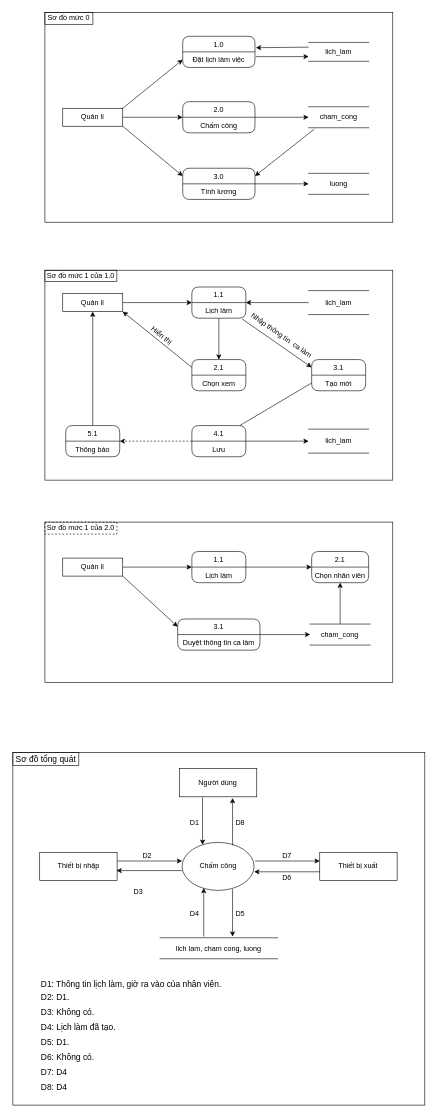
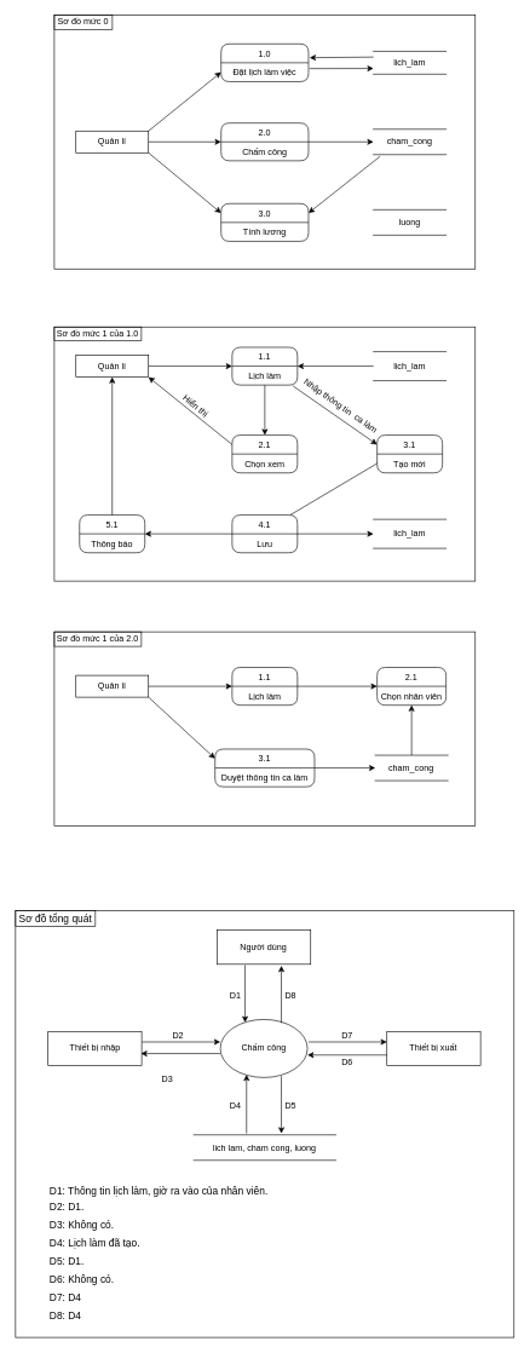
  <mxCell id="0" />
  <mxCell id="1" parent="0" />
  <mxCell id="2" value="" style="rounded=0;whiteSpace=wrap;html=1;fillColor=none;" parent="1" vertex="1"><mxGeometry x="20.82" y="1254" width="686.83" height="588" as="geometry" /></mxCell>
  <mxCell id="3" value="" style="rounded=0;whiteSpace=wrap;html=1;fillColor=none;" parent="1" vertex="1"><mxGeometry x="74.25" y="870" width="580" height="267.5" as="geometry" /></mxCell>
  <mxCell id="4" value="" style="rounded=0;whiteSpace=wrap;html=1;fillColor=none;" parent="1" vertex="1"><mxGeometry x="74.24" y="450" width="580" height="350" as="geometry" /></mxCell>
  <mxCell id="5" value="" style="rounded=0;whiteSpace=wrap;html=1;fillColor=none;" parent="1" vertex="1"><mxGeometry x="74.25" y="20" width="580" height="350" as="geometry" /></mxCell>
  <mxCell id="6" style="edgeStyle=orthogonalEdgeStyle;rounded=0;orthogonalLoop=1;jettySize=auto;html=1;" parent="1" source="7" target="11" edge="1"><mxGeometry relative="1" as="geometry" /></mxCell>
  <mxCell id="7" value="Quản lí" style="rounded=0;whiteSpace=wrap;html=1;" parent="1" vertex="1"><mxGeometry x="104" y="180" width="100" height="30" as="geometry" /></mxCell>
  <mxCell id="8" value="1.0" style="swimlane;fontStyle=0;childLayout=stackLayout;horizontal=1;startSize=26;fillColor=none;horizontalStack=0;resizeParent=1;resizeParentMax=0;resizeLast=0;collapsible=1;marginBottom=0;rounded=1;" parent="1" vertex="1"><mxGeometry x="304" y="60" width="120.49" height="52" as="geometry" /></mxCell>
  <mxCell id="9" value="Đặt lịch làm việc" style="text;strokeColor=none;fillColor=none;align=center;verticalAlign=top;spacingLeft=4;spacingRight=4;overflow=hidden;rotatable=0;points=[[0,0.5],[1,0.5]];portConstraint=eastwest;" parent="8" vertex="1"><mxGeometry y="26" width="120.49" height="26" as="geometry" /></mxCell>
  <mxCell id="10" style="edgeStyle=orthogonalEdgeStyle;rounded=0;orthogonalLoop=1;jettySize=auto;html=1;entryX=0;entryY=0.5;entryDx=0;entryDy=0;" parent="1" source="11" target="19" edge="1"><mxGeometry relative="1" as="geometry" /></mxCell>
  <mxCell id="11" value="2.0" style="swimlane;fontStyle=0;childLayout=stackLayout;horizontal=1;startSize=26;fillColor=none;horizontalStack=0;resizeParent=1;resizeParentMax=0;resizeLast=0;collapsible=1;marginBottom=0;rounded=1;" parent="1" vertex="1"><mxGeometry x="304" y="169" width="120.49" height="52" as="geometry" /></mxCell>
  <mxCell id="12" value="Chấm công" style="text;strokeColor=none;fillColor=none;align=center;verticalAlign=top;spacingLeft=4;spacingRight=4;overflow=hidden;rotatable=0;points=[[0,0.5],[1,0.5]];portConstraint=eastwest;" parent="11" vertex="1"><mxGeometry y="26" width="120.49" height="26" as="geometry" /></mxCell>
- <mxCell id="13" style="edgeStyle=orthogonalEdgeStyle;rounded=0;orthogonalLoop=1;jettySize=auto;html=1;entryX=0;entryY=0.5;entryDx=0;entryDy=0;" parent="1" source="14" target="22" edge="1"><mxGeometry relative="1" as="geometry" /></mxCell>
  <mxCell id="14" value="3.0" style="swimlane;fontStyle=0;childLayout=stackLayout;horizontal=1;startSize=26;fillColor=none;horizontalStack=0;resizeParent=1;resizeParentMax=0;resizeLast=0;collapsible=1;marginBottom=0;rounded=1;" parent="1" vertex="1"><mxGeometry x="304" y="280" width="120.49" height="52" as="geometry" /></mxCell>
  <mxCell id="15" value="Tính lương" style="text;strokeColor=none;fillColor=none;align=center;verticalAlign=top;spacingLeft=4;spacingRight=4;overflow=hidden;rotatable=0;points=[[0,0.5],[1,0.5]];portConstraint=eastwest;" parent="14" vertex="1"><mxGeometry y="26" width="120.49" height="26" as="geometry" /></mxCell>
  <mxCell id="16" value="" style="endArrow=classic;html=1;exitX=1;exitY=0;exitDx=0;exitDy=0;entryX=0;entryY=0.5;entryDx=0;entryDy=0;" parent="1" source="7" target="9" edge="1"><mxGeometry width="50" height="50" relative="1" as="geometry"><mxPoint x="154" y="130" as="sourcePoint" /><mxPoint x="204" y="80" as="targetPoint" /></mxGeometry></mxCell>
  <mxCell id="17" value="" style="endArrow=classic;html=1;exitX=1;exitY=1;exitDx=0;exitDy=0;entryX=0;entryY=0.25;entryDx=0;entryDy=0;" parent="1" source="7" target="14" edge="1"><mxGeometry width="50" height="50" relative="1" as="geometry"><mxPoint x="104" y="300" as="sourcePoint" /><mxPoint x="154" y="250" as="targetPoint" /></mxGeometry></mxCell>
  <mxCell id="18" value="lich_lam" style="shape=partialRectangle;whiteSpace=wrap;html=1;left=0;right=0;fillColor=none;rounded=1;align=center;" parent="1" vertex="1"><mxGeometry x="514" y="70.25" width="100" height="31.5" as="geometry" /></mxCell>
  <mxCell id="19" value="cham_cong" style="shape=partialRectangle;whiteSpace=wrap;html=1;left=0;right=0;fillColor=none;rounded=1;align=center;" parent="1" vertex="1"><mxGeometry x="514" y="177.5" width="100" height="35" as="geometry" /></mxCell>
  <mxCell id="20" value="" style="endArrow=classic;html=1;entryX=0;entryY=0.75;entryDx=0;entryDy=0;" parent="1" target="18" edge="1"><mxGeometry width="50" height="50" relative="1" as="geometry"><mxPoint x="426" y="94" as="sourcePoint" /><mxPoint x="544" y="-10" as="targetPoint" /></mxGeometry></mxCell>
  <mxCell id="21" value="" style="endArrow=classic;html=1;exitX=0;exitY=0.25;exitDx=0;exitDy=0;" parent="1" source="18" edge="1"><mxGeometry width="50" height="50" relative="1" as="geometry"><mxPoint x="364" y="220" as="sourcePoint" /><mxPoint x="426" y="79" as="targetPoint" /></mxGeometry></mxCell>
  <mxCell id="22" value="luong" style="shape=partialRectangle;whiteSpace=wrap;html=1;left=0;right=0;fillColor=none;rounded=1;align=center;" parent="1" vertex="1"><mxGeometry x="514" y="288.5" width="100" height="35" as="geometry" /></mxCell>
  <mxCell id="23" value="" style="endArrow=classic;html=1;exitX=0.092;exitY=1.067;exitDx=0;exitDy=0;exitPerimeter=0;entryX=1;entryY=0.25;entryDx=0;entryDy=0;" parent="1" source="19" target="14" edge="1"><mxGeometry width="50" height="50" relative="1" as="geometry"><mxPoint x="504" y="460" as="sourcePoint" /><mxPoint x="554" y="410" as="targetPoint" /></mxGeometry></mxCell>
  <mxCell id="24" value="Sơ đồ mức 0" style="rounded=0;whiteSpace=wrap;html=1;fillColor=none;" parent="1" vertex="1"><mxGeometry x="74.25" y="20" width="80" height="20" as="geometry" /></mxCell>
  <mxCell id="25" style="edgeStyle=orthogonalEdgeStyle;rounded=0;orthogonalLoop=1;jettySize=auto;html=1;" parent="1" source="26" target="28" edge="1"><mxGeometry relative="1" as="geometry" /></mxCell>
  <mxCell id="26" value="Quản lí" style="rounded=0;whiteSpace=wrap;html=1;" parent="1" vertex="1"><mxGeometry x="103.99" y="489" width="100" height="30" as="geometry" /></mxCell>
  <mxCell id="27" style="edgeStyle=orthogonalEdgeStyle;rounded=0;orthogonalLoop=1;jettySize=auto;html=1;" parent="1" source="28" target="32" edge="1"><mxGeometry relative="1" as="geometry" /></mxCell>
  <mxCell id="28" value="1.1" style="swimlane;fontStyle=0;childLayout=stackLayout;horizontal=1;startSize=26;fillColor=none;horizontalStack=0;resizeParent=1;resizeParentMax=0;resizeLast=0;collapsible=1;marginBottom=0;rounded=1;" parent="1" vertex="1"><mxGeometry x="319.24" y="478" width="90" height="52" as="geometry" /></mxCell>
  <mxCell id="29" value="Lịch làm" style="text;strokeColor=none;fillColor=none;align=center;verticalAlign=top;spacingLeft=4;spacingRight=4;overflow=hidden;rotatable=0;points=[[0,0.5],[1,0.5]];portConstraint=eastwest;" parent="28" vertex="1"><mxGeometry y="26" width="90" height="26" as="geometry" /></mxCell>
  <mxCell id="30" style="edgeStyle=orthogonalEdgeStyle;rounded=0;orthogonalLoop=1;jettySize=auto;html=1;" parent="1" source="31" target="28" edge="1"><mxGeometry relative="1" as="geometry" /></mxCell>
  <mxCell id="31" value="lich_lam" style="shape=partialRectangle;whiteSpace=wrap;html=1;left=0;right=0;fillColor=none;rounded=1;align=center;" parent="1" vertex="1"><mxGeometry x="513.99" y="484" width="100" height="40" as="geometry" /></mxCell>
  <mxCell id="32" value="2.1" style="swimlane;fontStyle=0;childLayout=stackLayout;horizontal=1;startSize=26;fillColor=none;horizontalStack=0;resizeParent=1;resizeParentMax=0;resizeLast=0;collapsible=1;marginBottom=0;rounded=1;" parent="1" vertex="1"><mxGeometry x="319.24" y="599" width="90" height="52" as="geometry" /></mxCell>
  <mxCell id="33" value="Chọn xem" style="text;strokeColor=none;fillColor=none;align=center;verticalAlign=top;spacingLeft=4;spacingRight=4;overflow=hidden;rotatable=0;points=[[0,0.5],[1,0.5]];portConstraint=eastwest;" parent="32" vertex="1"><mxGeometry y="26" width="90" height="26" as="geometry" /></mxCell>
  <mxCell id="34" value="" style="endArrow=classic;html=1;exitX=0;exitY=0.25;exitDx=0;exitDy=0;entryX=1;entryY=1;entryDx=0;entryDy=0;" parent="1" source="32" target="26" edge="1"><mxGeometry width="50" height="50" relative="1" as="geometry"><mxPoint x="13.99" y="679" as="sourcePoint" /><mxPoint x="63.99" y="629" as="targetPoint" /></mxGeometry></mxCell>
  <mxCell id="35" value="Hiển thị" style="text;html=1;strokeColor=none;fillColor=none;align=center;verticalAlign=middle;whiteSpace=wrap;rounded=0;rotation=39;" parent="1" vertex="1"><mxGeometry x="243.99" y="549" width="50" height="20" as="geometry" /></mxCell>
  <mxCell id="36" value="3.1" style="swimlane;fontStyle=0;childLayout=stackLayout;horizontal=1;startSize=26;fillColor=none;horizontalStack=0;resizeParent=1;resizeParentMax=0;resizeLast=0;collapsible=1;marginBottom=0;rounded=1;" parent="1" vertex="1"><mxGeometry x="518.99" y="599" width="90" height="52" as="geometry" /></mxCell>
  <mxCell id="37" value="Tạo mới" style="text;strokeColor=none;fillColor=none;align=center;verticalAlign=top;spacingLeft=4;spacingRight=4;overflow=hidden;rotatable=0;points=[[0,0.5],[1,0.5]];portConstraint=eastwest;" parent="36" vertex="1"><mxGeometry y="26" width="90" height="26" as="geometry" /></mxCell>
  <mxCell id="38" value="" style="endArrow=classic;html=1;exitX=0.932;exitY=1.051;exitDx=0;exitDy=0;exitPerimeter=0;entryX=0;entryY=0.25;entryDx=0;entryDy=0;" parent="1" source="29" target="36" edge="1"><mxGeometry width="50" height="50" relative="1" as="geometry"><mxPoint x="373.99" y="619" as="sourcePoint" /><mxPoint x="423.99" y="569" as="targetPoint" /></mxGeometry></mxCell>
  <mxCell id="39" value="Nhập thông tin&amp;nbsp; ca làm" style="text;html=1;strokeColor=none;fillColor=none;align=center;verticalAlign=middle;whiteSpace=wrap;rounded=0;rotation=35;" parent="1" vertex="1"><mxGeometry x="403.99" y="549" width="130" height="20" as="geometry" /></mxCell>
- <mxCell id="40" style="edgeStyle=orthogonalEdgeStyle;rounded=0;orthogonalLoop=1;jettySize=auto;html=1;dashed=1;" parent="1" source="42" target="45" edge="1"><mxGeometry relative="1" as="geometry" /></mxCell>
+ <mxCell id="40" style="edgeStyle=orthogonalEdgeStyle;rounded=0;orthogonalLoop=1;jettySize=auto;html=1;" parent="1" source="42" target="45" edge="1"><mxGeometry relative="1" as="geometry" /></mxCell>
  <mxCell id="41" style="edgeStyle=orthogonalEdgeStyle;rounded=0;orthogonalLoop=1;jettySize=auto;html=1;entryX=0;entryY=0.5;entryDx=0;entryDy=0;" parent="1" source="42" target="47" edge="1"><mxGeometry relative="1" as="geometry" /></mxCell>
  <mxCell id="42" value="4.1" style="swimlane;fontStyle=0;childLayout=stackLayout;horizontal=1;startSize=26;fillColor=none;horizontalStack=0;resizeParent=1;resizeParentMax=0;resizeLast=0;collapsible=1;marginBottom=0;rounded=1;" parent="1" vertex="1"><mxGeometry x="319.24" y="709" width="90" height="52" as="geometry" /></mxCell>
  <mxCell id="43" value="Lưu" style="text;strokeColor=none;fillColor=none;align=center;verticalAlign=top;spacingLeft=4;spacingRight=4;overflow=hidden;rotatable=0;points=[[0,0.5],[1,0.5]];portConstraint=eastwest;" parent="42" vertex="1"><mxGeometry y="26" width="90" height="26" as="geometry" /></mxCell>
  <mxCell id="44" style="edgeStyle=orthogonalEdgeStyle;rounded=0;orthogonalLoop=1;jettySize=auto;html=1;" parent="1" source="45" target="26" edge="1"><mxGeometry relative="1" as="geometry" /></mxCell>
  <mxCell id="45" value="5.1" style="swimlane;fontStyle=0;childLayout=stackLayout;horizontal=1;startSize=26;fillColor=none;horizontalStack=0;resizeParent=1;resizeParentMax=0;resizeLast=0;collapsible=1;marginBottom=0;rounded=1;" parent="1" vertex="1"><mxGeometry x="108.99" y="709" width="90" height="52" as="geometry" /></mxCell>
  <mxCell id="46" value="Thông báo" style="text;strokeColor=none;fillColor=none;align=center;verticalAlign=top;spacingLeft=4;spacingRight=4;overflow=hidden;rotatable=0;points=[[0,0.5],[1,0.5]];portConstraint=eastwest;" parent="45" vertex="1"><mxGeometry y="26" width="90" height="26" as="geometry" /></mxCell>
  <mxCell id="47" value="lich_lam" style="shape=partialRectangle;whiteSpace=wrap;html=1;left=0;right=0;fillColor=none;rounded=1;align=center;" parent="1" vertex="1"><mxGeometry x="513.99" y="715" width="100" height="40" as="geometry" /></mxCell>
  <mxCell id="48" value="" style="endArrow=none;html=1;exitX=0;exitY=0.5;exitDx=0;exitDy=0;entryX=0.892;entryY=-0.003;entryDx=0;entryDy=0;entryPerimeter=0;" parent="1" source="37" target="42" edge="1"><mxGeometry width="50" height="50" relative="1" as="geometry"><mxPoint x="353.99" y="689" as="sourcePoint" /><mxPoint x="403.99" y="639" as="targetPoint" /></mxGeometry></mxCell>
  <mxCell id="49" value="Sơ đồ mức 1 của 1.0" style="rounded=0;whiteSpace=wrap;html=1;fillColor=none;" parent="1" vertex="1"><mxGeometry x="74.24" y="450" width="120" height="19" as="geometry" /></mxCell>
  <mxCell id="50" style="edgeStyle=orthogonalEdgeStyle;rounded=0;orthogonalLoop=1;jettySize=auto;html=1;" parent="1" source="51" target="53" edge="1"><mxGeometry relative="1" as="geometry" /></mxCell>
  <mxCell id="51" value="Quản lí" style="rounded=0;whiteSpace=wrap;html=1;" parent="1" vertex="1"><mxGeometry x="103.99" y="930" width="100" height="30" as="geometry" /></mxCell>
  <mxCell id="52" style="edgeStyle=orthogonalEdgeStyle;rounded=0;orthogonalLoop=1;jettySize=auto;html=1;" parent="1" source="53" target="55" edge="1"><mxGeometry relative="1" as="geometry" /></mxCell>
  <mxCell id="53" value="1.1" style="swimlane;fontStyle=0;childLayout=stackLayout;horizontal=1;startSize=26;fillColor=none;horizontalStack=0;resizeParent=1;resizeParentMax=0;resizeLast=0;collapsible=1;marginBottom=0;rounded=1;" parent="1" vertex="1"><mxGeometry x="319.24" y="919" width="90" height="52" as="geometry" /></mxCell>
  <mxCell id="54" value="Lịch làm" style="text;strokeColor=none;fillColor=none;align=center;verticalAlign=top;spacingLeft=4;spacingRight=4;overflow=hidden;rotatable=0;points=[[0,0.5],[1,0.5]];portConstraint=eastwest;" parent="53" vertex="1"><mxGeometry y="26" width="90" height="26" as="geometry" /></mxCell>
  <mxCell id="55" value="2.1" style="swimlane;fontStyle=0;childLayout=stackLayout;horizontal=1;startSize=26;fillColor=none;horizontalStack=0;resizeParent=1;resizeParentMax=0;resizeLast=0;collapsible=1;marginBottom=0;rounded=1;" parent="1" vertex="1"><mxGeometry x="518.99" y="919" width="95.01" height="52" as="geometry" /></mxCell>
  <mxCell id="56" value="Chọn nhân viên" style="text;strokeColor=none;fillColor=none;align=center;verticalAlign=top;spacingLeft=4;spacingRight=4;overflow=hidden;rotatable=0;points=[[0,0.5],[1,0.5]];portConstraint=eastwest;" parent="55" vertex="1"><mxGeometry y="26" width="95.01" height="26" as="geometry" /></mxCell>
  <mxCell id="57" style="edgeStyle=orthogonalEdgeStyle;rounded=0;orthogonalLoop=1;jettySize=auto;html=1;" parent="1" source="58" target="55" edge="1"><mxGeometry relative="1" as="geometry" /></mxCell>
  <mxCell id="58" value="cham_cong" style="shape=partialRectangle;whiteSpace=wrap;html=1;left=0;right=0;fillColor=none;rounded=1;align=center;" parent="1" vertex="1"><mxGeometry x="516.49" y="1040" width="100" height="35" as="geometry" /></mxCell>
  <mxCell id="59" style="edgeStyle=orthogonalEdgeStyle;rounded=0;orthogonalLoop=1;jettySize=auto;html=1;entryX=0;entryY=0.5;entryDx=0;entryDy=0;" parent="1" source="60" target="58" edge="1"><mxGeometry relative="1" as="geometry" /></mxCell>
  <mxCell id="60" value="3.1" style="swimlane;fontStyle=0;childLayout=stackLayout;horizontal=1;startSize=26;fillColor=none;horizontalStack=0;resizeParent=1;resizeParentMax=0;resizeLast=0;collapsible=1;marginBottom=0;rounded=1;" parent="1" vertex="1"><mxGeometry x="295.67" y="1031.5" width="137.14" height="52" as="geometry" /></mxCell>
  <mxCell id="61" value="Duyệt thông tin ca làm" style="text;strokeColor=none;fillColor=none;align=center;verticalAlign=top;spacingLeft=4;spacingRight=4;overflow=hidden;rotatable=0;points=[[0,0.5],[1,0.5]];portConstraint=eastwest;" parent="60" vertex="1"><mxGeometry y="26" width="137.14" height="26" as="geometry" /></mxCell>
  <mxCell id="62" value="" style="endArrow=classic;html=1;exitX=1;exitY=1;exitDx=0;exitDy=0;entryX=0;entryY=0.25;entryDx=0;entryDy=0;" parent="1" source="51" target="60" edge="1"><mxGeometry width="50" height="50" relative="1" as="geometry"><mxPoint x="354" y="1050" as="sourcePoint" /><mxPoint x="404" y="1000" as="targetPoint" /></mxGeometry></mxCell>
- <mxCell id="63" value="Sơ đồ mức 1 của 2.0" style="rounded=0;whiteSpace=wrap;html=1;fillColor=none;dashed=1;" parent="1" vertex="1"><mxGeometry x="74.24" y="870" width="120" height="20" as="geometry" /></mxCell>
+ <mxCell id="63" value="Sơ đồ mức 1 của 2.0" style="rounded=0;whiteSpace=wrap;html=1;fillColor=none;" parent="1" vertex="1"><mxGeometry x="74.24" y="870" width="120" height="20" as="geometry" /></mxCell>
  <mxCell id="64" value="Chấm công" style="ellipse;whiteSpace=wrap;html=1;rounded=1;fillColor=none;align=center;" parent="1" vertex="1"><mxGeometry x="302.97" y="1404" width="120" height="80" as="geometry" /></mxCell>
  <mxCell id="65" value="Người dùng" style="rounded=0;whiteSpace=wrap;html=1;fillColor=none;align=center;" parent="1" vertex="1"><mxGeometry x="298.47" y="1281" width="129" height="47" as="geometry" /></mxCell>
  <mxCell id="66" value="Thiết bị nhập" style="rounded=0;whiteSpace=wrap;html=1;fillColor=none;align=center;" parent="1" vertex="1"><mxGeometry x="65.6" y="1420.5" width="129" height="47" as="geometry" /></mxCell>
  <mxCell id="67" value="Thiết bị xuất" style="rounded=0;whiteSpace=wrap;html=1;fillColor=none;align=center;" parent="1" vertex="1"><mxGeometry x="532.48" y="1420.5" width="129" height="47" as="geometry" /></mxCell>
  <mxCell id="68" value="lich lam, cham cong, luong" style="shape=partialRectangle;whiteSpace=wrap;html=1;left=0;right=0;fillColor=none;rounded=1;align=center;" parent="1" vertex="1"><mxGeometry x="266.38" y="1563" width="195.71" height="35" as="geometry" /></mxCell>
  <mxCell id="69" value="" style="endArrow=classic;html=1;" parent="1" edge="1"><mxGeometry width="50" height="50" relative="1" as="geometry"><mxPoint x="194.97" y="1435" as="sourcePoint" /><mxPoint x="302.97" y="1435" as="targetPoint" /></mxGeometry></mxCell>
  <mxCell id="70" value="" style="endArrow=classic;html=1;" parent="1" edge="1"><mxGeometry width="50" height="50" relative="1" as="geometry"><mxPoint x="424.48" y="1435" as="sourcePoint" /><mxPoint x="532.48" y="1435" as="targetPoint" /></mxGeometry></mxCell>
  <mxCell id="71" value="" style="endArrow=classic;html=1;" parent="1" edge="1"><mxGeometry width="50" height="50" relative="1" as="geometry"><mxPoint x="532.48" y="1453" as="sourcePoint" /><mxPoint x="423.09" y="1453" as="targetPoint" /></mxGeometry></mxCell>
  <mxCell id="72" value="" style="endArrow=classic;html=1;" parent="1" edge="1"><mxGeometry width="50" height="50" relative="1" as="geometry"><mxPoint x="302.97" y="1451" as="sourcePoint" /><mxPoint x="193.58" y="1451" as="targetPoint" /></mxGeometry></mxCell>
  <mxCell id="73" value="" style="endArrow=classic;html=1;" parent="1" edge="1"><mxGeometry width="50" height="50" relative="1" as="geometry"><mxPoint x="339.09" y="1561" as="sourcePoint" /><mxPoint x="339.09" y="1480" as="targetPoint" /></mxGeometry></mxCell>
  <mxCell id="74" value="" style="endArrow=classic;html=1;" parent="1" edge="1"><mxGeometry width="50" height="50" relative="1" as="geometry"><mxPoint x="337.09" y="1329" as="sourcePoint" /><mxPoint x="337.09" y="1408" as="targetPoint" /></mxGeometry></mxCell>
  <mxCell id="75" value="" style="endArrow=classic;html=1;" parent="1" edge="1"><mxGeometry width="50" height="50" relative="1" as="geometry"><mxPoint x="387.09" y="1409" as="sourcePoint" /><mxPoint x="387.09" y="1330" as="targetPoint" /></mxGeometry></mxCell>
  <mxCell id="76" value="" style="endArrow=classic;html=1;" parent="1" edge="1"><mxGeometry width="50" height="50" relative="1" as="geometry"><mxPoint x="387.09" y="1482" as="sourcePoint" /><mxPoint x="387.09" y="1561" as="targetPoint" /></mxGeometry></mxCell>
  <mxCell id="77" value="D1" style="text;html=1;strokeColor=none;fillColor=none;align=center;verticalAlign=middle;whiteSpace=wrap;rounded=0;" parent="1" vertex="1"><mxGeometry x="307.97" y="1362" width="32" height="20" as="geometry" /></mxCell>
  <mxCell id="78" value="D2" style="text;html=1;strokeColor=none;fillColor=none;align=center;verticalAlign=middle;whiteSpace=wrap;rounded=0;" parent="1" vertex="1"><mxGeometry x="228.6" y="1416" width="32" height="20" as="geometry" /></mxCell>
  <mxCell id="79" value="D3" style="text;html=1;strokeColor=none;fillColor=none;align=center;verticalAlign=middle;whiteSpace=wrap;rounded=0;" parent="1" vertex="1"><mxGeometry x="213.6" y="1476" width="32" height="20" as="geometry" /></mxCell>
  <mxCell id="80" value="D4" style="text;html=1;strokeColor=none;fillColor=none;align=center;verticalAlign=middle;whiteSpace=wrap;rounded=0;" parent="1" vertex="1"><mxGeometry x="307.97" y="1513" width="32" height="20" as="geometry" /></mxCell>
  <mxCell id="81" value="D5" style="text;html=1;strokeColor=none;fillColor=none;align=center;verticalAlign=middle;whiteSpace=wrap;rounded=0;" parent="1" vertex="1"><mxGeometry x="384.09" y="1513" width="32" height="20" as="geometry" /></mxCell>
  <mxCell id="82" value="D6" style="text;html=1;strokeColor=none;fillColor=none;align=center;verticalAlign=middle;whiteSpace=wrap;rounded=0;" parent="1" vertex="1"><mxGeometry x="462.09" y="1454" width="32" height="20" as="geometry" /></mxCell>
  <mxCell id="83" value="D7" style="text;html=1;strokeColor=none;fillColor=none;align=center;verticalAlign=middle;whiteSpace=wrap;rounded=0;" parent="1" vertex="1"><mxGeometry x="462.09" y="1416" width="32" height="20" as="geometry" /></mxCell>
  <mxCell id="84" value="D8" style="text;html=1;strokeColor=none;fillColor=none;align=center;verticalAlign=middle;whiteSpace=wrap;rounded=0;" parent="1" vertex="1"><mxGeometry x="384.09" y="1362" width="32" height="20" as="geometry" /></mxCell>
  <mxCell id="85" value="&lt;div style=&quot;font-size: 14px&quot;&gt;D1: Thông tin lịch làm, giờ ra vào của nhân viên.&lt;br&gt;&lt;/div&gt;&lt;div style=&quot;line-height: 180% ; font-size: 14px&quot;&gt;D2:&lt;font style=&quot;font-size: 14px&quot;&gt; &lt;/font&gt;D1.&lt;/div&gt;&lt;div style=&quot;line-height: 180% ; font-size: 14px&quot;&gt;D3: Không có.&lt;/div&gt;&lt;div style=&quot;line-height: 180% ; font-size: 14px&quot;&gt;D4: Lịch làm đã tạo.&lt;br&gt;&lt;/div&gt;&lt;div style=&quot;line-height: 180% ; font-size: 14px&quot;&gt;D5: D1.&lt;/div&gt;&lt;div style=&quot;line-height: 180% ; font-size: 14px&quot;&gt;D6: Không có.&lt;/div&gt;&lt;div style=&quot;line-height: 180% ; font-size: 14px&quot;&gt;D7: D4&lt;br&gt;&lt;/div&gt;&lt;div style=&quot;line-height: 180% ; font-size: 14px&quot;&gt;D8: D4&lt;br&gt;&lt;/div&gt;" style="text;html=1;strokeColor=none;fillColor=none;align=left;verticalAlign=middle;rounded=0;fontSize=14;labelBorderColor=none;labelBackgroundColor=none;" parent="1" vertex="1"><mxGeometry x="65.6" y="1628" width="372.5" height="201" as="geometry" /></mxCell>
  <mxCell id="86" value="Sơ đồ tổng quát" style="rounded=0;whiteSpace=wrap;html=1;labelBackgroundColor=none;fillColor=none;fontSize=14;align=center;" vertex="1" parent="1"><mxGeometry x="20.82" y="1254" width="110" height="22" as="geometry" /></mxCell>
